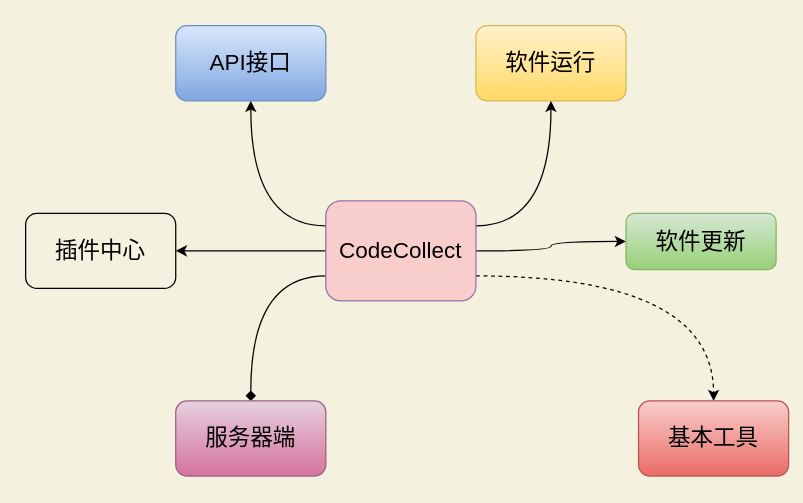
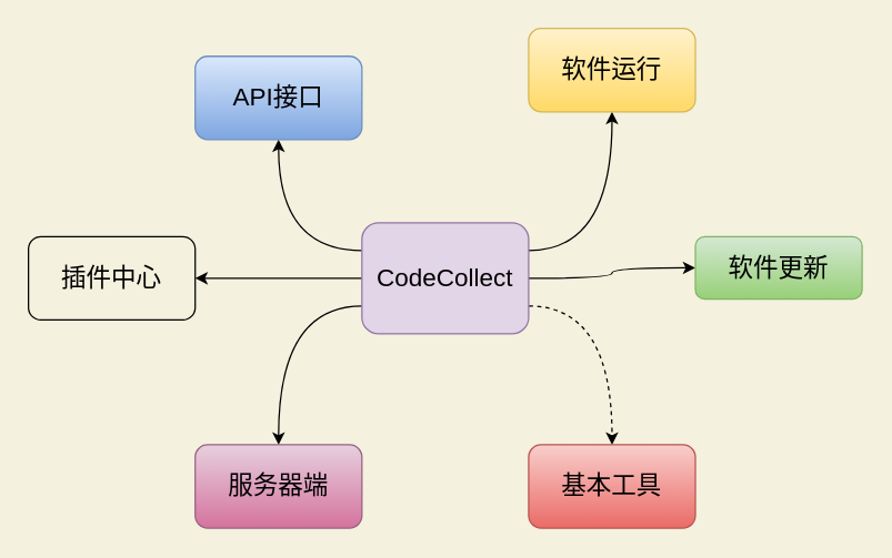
  <mxCell id="0" />
  <mxCell id="1" parent="0" />
  <mxCell id="2" value="插件中心" style="rounded=1;whiteSpace=wrap;html=1;fontSize=18;fillColor=none;" vertex="1" parent="1"><mxGeometry x="20" y="170" width="120" height="60" as="geometry" /></mxCell>
  <mxCell id="3" style="edgeStyle=orthogonalEdgeStyle;rounded=0;orthogonalLoop=1;jettySize=auto;html=1;exitX=0;exitY=0.25;exitDx=0;exitDy=0;entryX=0.5;entryY=1;entryDx=0;entryDy=0;fontSize=18;curved=1;" edge="1" parent="1" source="9" target="13"><mxGeometry relative="1" as="geometry" /></mxCell>
  <mxCell id="4" style="edgeStyle=orthogonalEdgeStyle;rounded=0;orthogonalLoop=1;jettySize=auto;html=1;exitX=0;exitY=0.5;exitDx=0;exitDy=0;fontSize=18;curved=1;" edge="1" parent="1" source="9" target="2"><mxGeometry relative="1" as="geometry" /></mxCell>
- <mxCell id="5" style="edgeStyle=orthogonalEdgeStyle;rounded=0;orthogonalLoop=1;jettySize=auto;html=1;exitX=0;exitY=0.75;exitDx=0;exitDy=0;entryX=0.5;entryY=0;entryDx=0;entryDy=0;fontSize=18;curved=1;endArrow=diamond;" edge="1" parent="1" source="9" target="11"><mxGeometry relative="1" as="geometry" /></mxCell>
+ <mxCell id="5" style="edgeStyle=orthogonalEdgeStyle;rounded=0;orthogonalLoop=1;jettySize=auto;html=1;exitX=0;exitY=0.75;exitDx=0;exitDy=0;entryX=0.5;entryY=0;entryDx=0;entryDy=0;fontSize=18;curved=1;" edge="1" parent="1" source="9" target="11"><mxGeometry relative="1" as="geometry" /></mxCell>
  <mxCell id="6" style="edgeStyle=orthogonalEdgeStyle;rounded=0;orthogonalLoop=1;jettySize=auto;html=1;exitX=1;exitY=0.25;exitDx=0;exitDy=0;entryX=0.5;entryY=1;entryDx=0;entryDy=0;fontSize=18;curved=1;" edge="1" parent="1" source="9" target="14"><mxGeometry relative="1" as="geometry" /></mxCell>
  <mxCell id="7" style="edgeStyle=orthogonalEdgeStyle;rounded=0;orthogonalLoop=1;jettySize=auto;html=1;exitX=1;exitY=0.5;exitDx=0;exitDy=0;entryX=0;entryY=0.5;entryDx=0;entryDy=0;fontSize=18;curved=1;" edge="1" parent="1" source="9" target="10"><mxGeometry relative="1" as="geometry" /></mxCell>
  <mxCell id="8" style="edgeStyle=orthogonalEdgeStyle;rounded=0;orthogonalLoop=1;jettySize=auto;html=1;exitX=1;exitY=0.75;exitDx=0;exitDy=0;entryX=0.5;entryY=0;entryDx=0;entryDy=0;fontSize=18;curved=1;dashed=1;" edge="1" parent="1" source="9" target="12"><mxGeometry relative="1" as="geometry" /></mxCell>
- <mxCell id="9" value="CodeCollect" style="rounded=1;whiteSpace=wrap;html=1;fontSize=18;fillColor=#f8cecc;strokeColor=#9673a6;" vertex="1" parent="1"><mxGeometry x="260" y="160" width="120" height="80" as="geometry" /></mxCell>
+ <mxCell id="9" value="CodeCollect" style="rounded=1;whiteSpace=wrap;html=1;fontSize=18;fillColor=#e1d5e7;strokeColor=#9673a6;" vertex="1" parent="1"><mxGeometry x="260" y="160" width="120" height="80" as="geometry" /></mxCell>
  <mxCell id="10" value="软件更新" style="rounded=1;whiteSpace=wrap;html=1;fontSize=18;fillColor=#d5e8d4;gradientColor=#97d077;strokeColor=#82b366;" vertex="1" parent="1"><mxGeometry x="500" y="170" width="120" height="45" as="geometry" /></mxCell>
  <mxCell id="11" value="服务器端" style="rounded=1;whiteSpace=wrap;html=1;fontSize=18;fillColor=#e6d0de;gradientColor=#d5739d;strokeColor=#996185;" vertex="1" parent="1"><mxGeometry x="140" y="320" width="120" height="60" as="geometry" /></mxCell>
- <mxCell id="12" value="基本工具" style="rounded=1;whiteSpace=wrap;html=1;fontSize=18;fillColor=#f8cecc;gradientColor=#ea6b66;strokeColor=#b85450;" vertex="1" parent="1"><mxGeometry x="510" y="320" width="120" height="60" as="geometry" /></mxCell>
- <mxCell id="13" value="API接口" style="rounded=1;whiteSpace=wrap;html=1;fontSize=18;fillColor=#dae8fc;gradientColor=#7ea6e0;strokeColor=#6c8ebf;" vertex="1" parent="1"><mxGeometry x="140" y="20" width="120" height="60" as="geometry" /></mxCell>
+ <mxCell id="12" value="基本工具" style="rounded=1;whiteSpace=wrap;html=1;fontSize=18;fillColor=#f8cecc;gradientColor=#ea6b66;strokeColor=#b85450;" vertex="1" parent="1"><mxGeometry x="380" y="320" width="120" height="60" as="geometry" /></mxCell>
+ <mxCell id="13" value="API接口" style="rounded=1;whiteSpace=wrap;html=1;fontSize=18;fillColor=#dae8fc;gradientColor=#7ea6e0;strokeColor=#6c8ebf;" vertex="1" parent="1"><mxGeometry x="140" y="40" width="120" height="60" as="geometry" /></mxCell>
  <mxCell id="14" value="软件运行" style="rounded=1;whiteSpace=wrap;html=1;fontSize=18;fillColor=#fff2cc;gradientColor=#ffd966;strokeColor=#d6b656;" vertex="1" parent="1"><mxGeometry x="380" y="20" width="120" height="60" as="geometry" /></mxCell>
